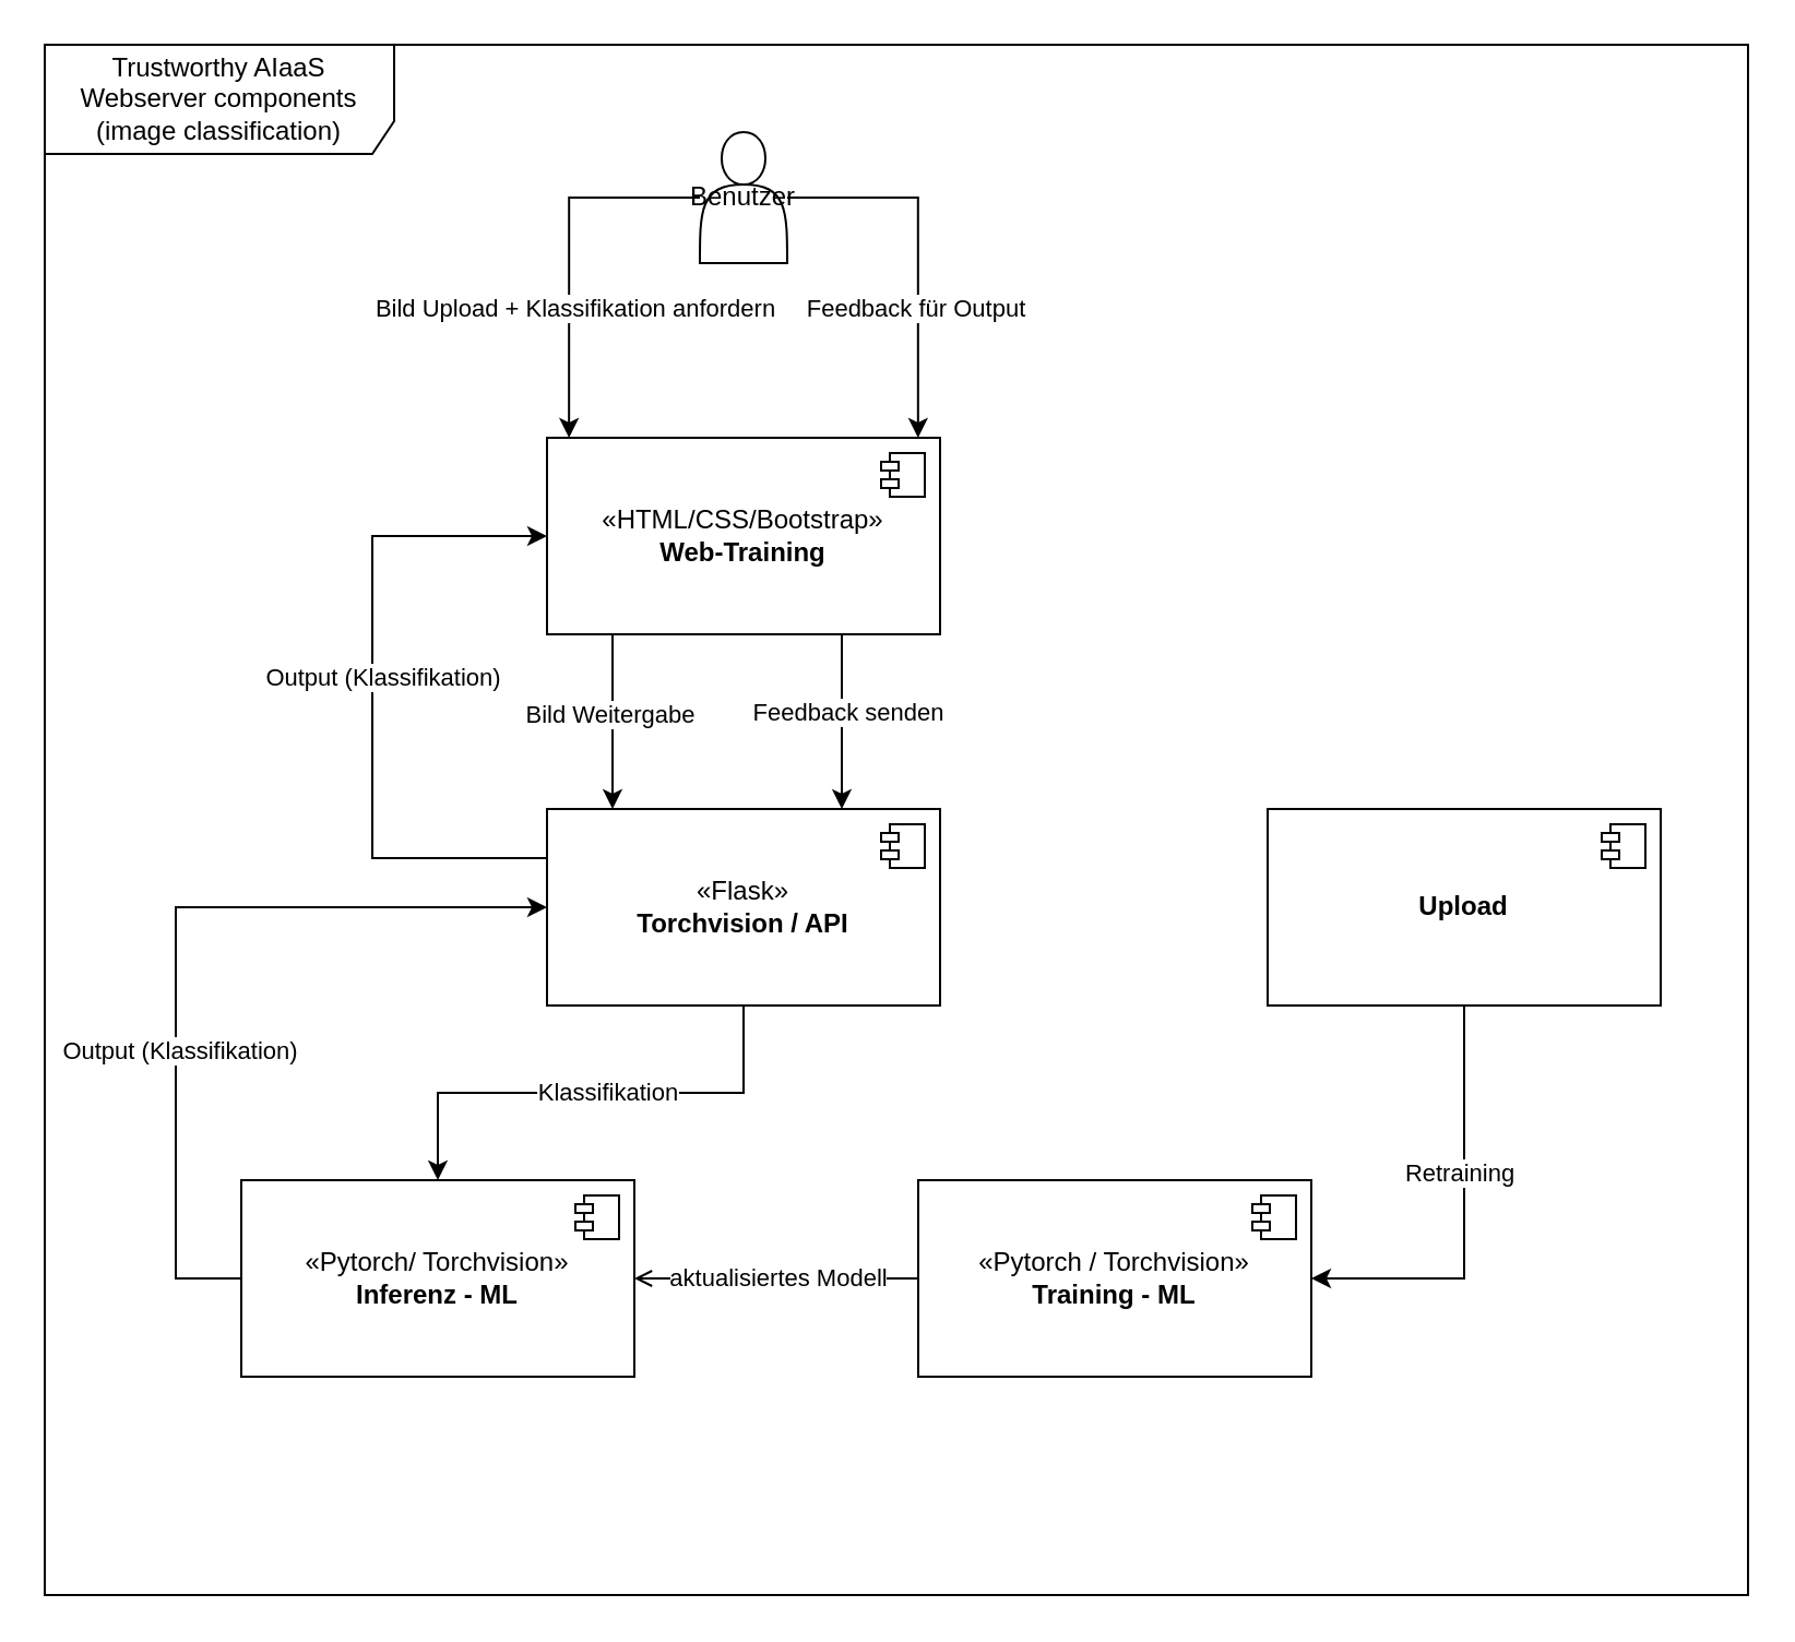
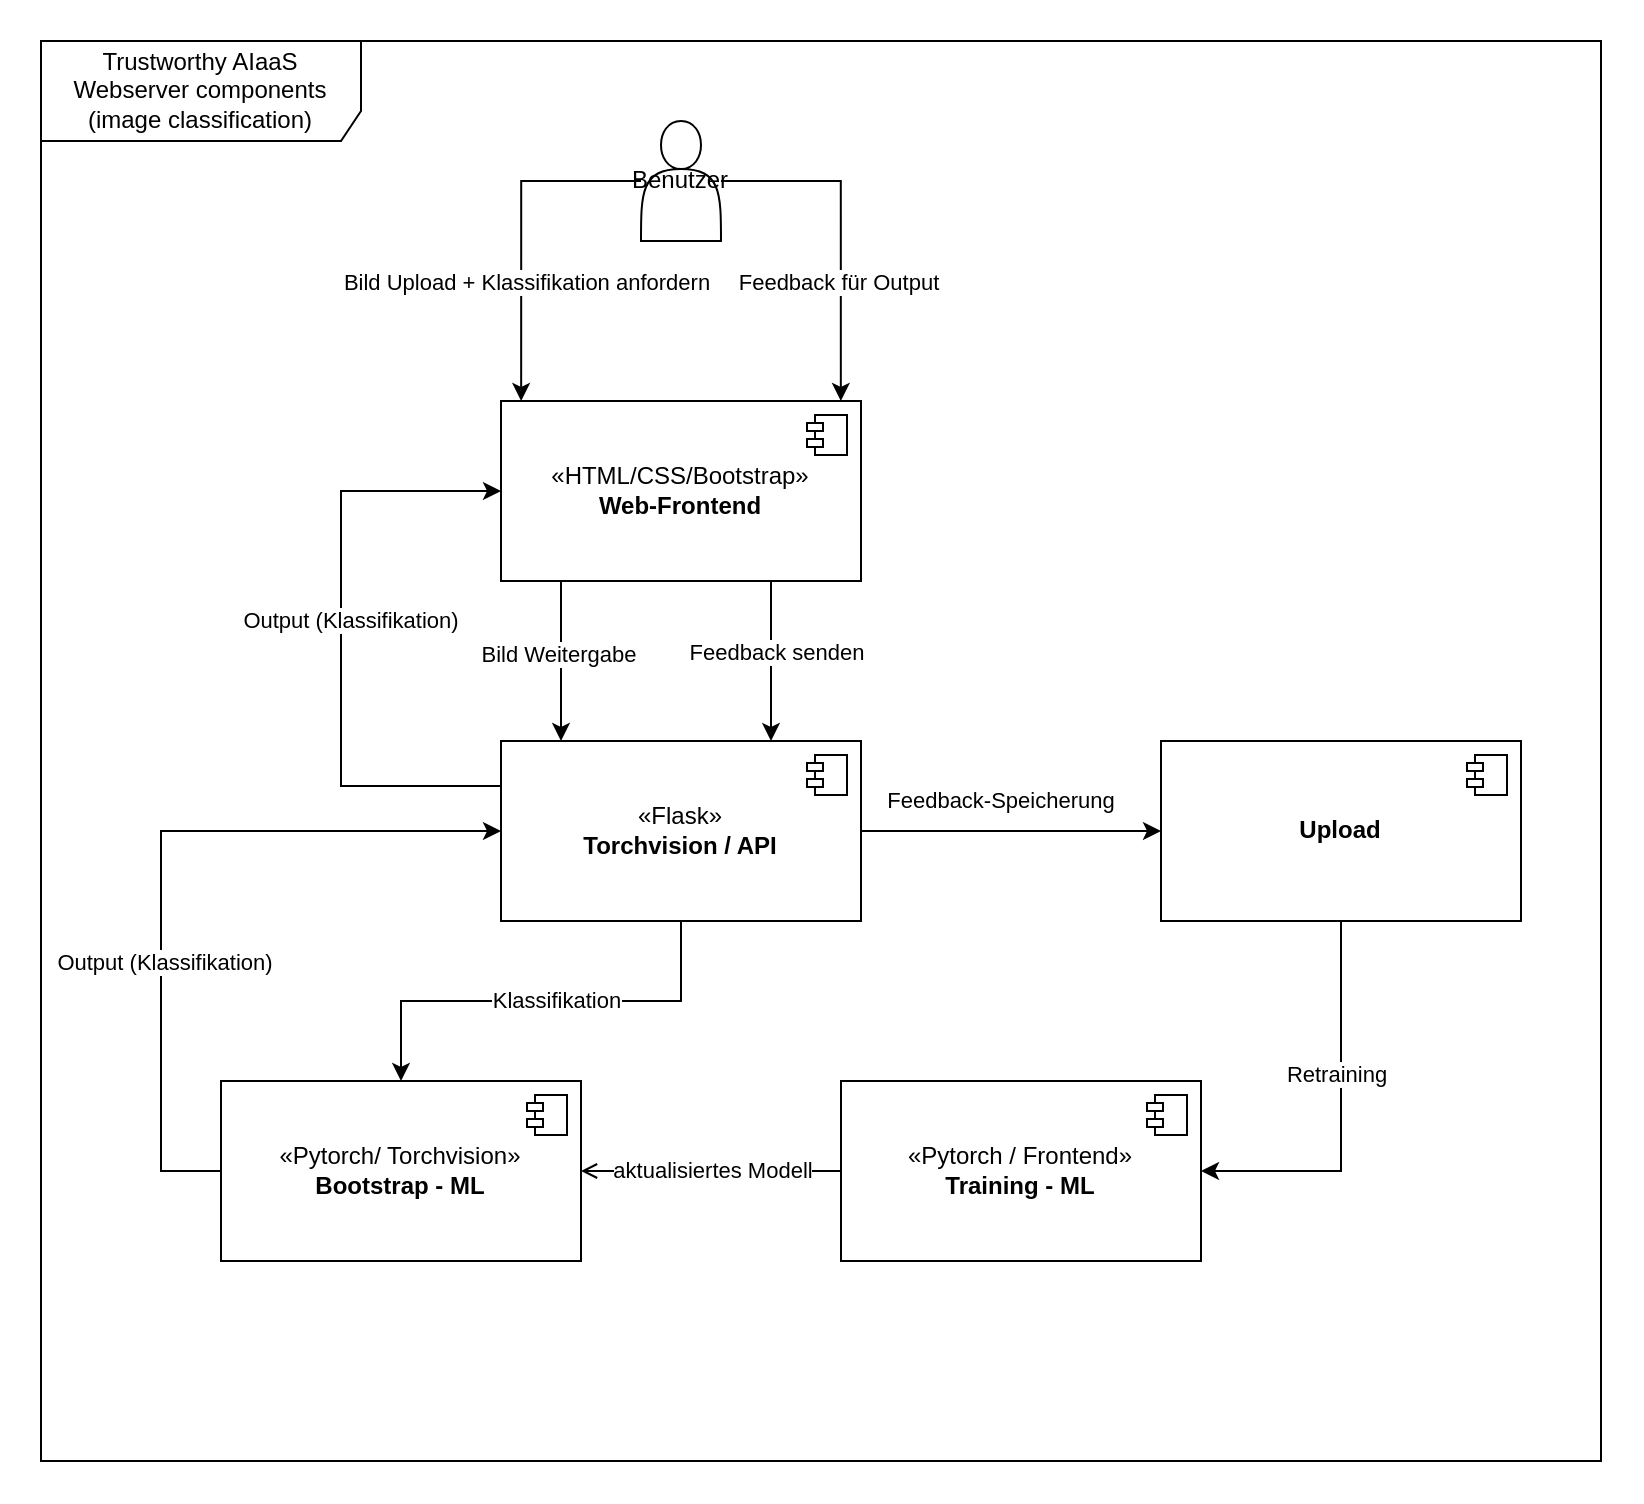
  <mxCell id="0" />
  <mxCell id="1" parent="0" />
  <mxCell id="2" value="Trustworthy AIaaS Webserver components (image classification)" style="shape=umlFrame;whiteSpace=wrap;html=1;pointerEvents=0;recursiveResize=0;container=1;collapsible=0;width=160;height=50;" parent="1" vertex="1"><mxGeometry x="20" y="20" width="780" height="710" as="geometry" /></mxCell>
  <mxCell id="3" value="&lt;div&gt;&lt;br&gt;&lt;/div&gt;" style="edgeStyle=orthogonalEdgeStyle;rounded=0;orthogonalLoop=1;jettySize=auto;html=1;entryX=0.056;entryY=0;entryDx=0;entryDy=0;entryPerimeter=0;" parent="2" source="5" target="10" edge="1"><mxGeometry x="0.158" relative="1" as="geometry"><mxPoint x="240" y="160" as="targetPoint" /><Array as="points"><mxPoint x="240" y="70" /></Array><mxPoint as="offset" /></mxGeometry></mxCell>
  <mxCell id="4" value="Bild Upload + Klassifikation anfordern" style="edgeLabel;html=1;align=center;verticalAlign=middle;resizable=0;points=[];" parent="3" vertex="1" connectable="0"><mxGeometry x="0.154" y="2" relative="1" as="geometry"><mxPoint y="12" as="offset" /></mxGeometry></mxCell>
  <mxCell id="5" value="Benutzer" style="shape=actor;whiteSpace=wrap;html=1;" parent="2" vertex="1"><mxGeometry x="300" y="40" width="40" height="60" as="geometry" /></mxCell>
  <mxCell id="6" value="" style="edgeStyle=orthogonalEdgeStyle;rounded=0;orthogonalLoop=1;jettySize=auto;html=1;" parent="2" source="10" target="17" edge="1"><mxGeometry relative="1" as="geometry"><Array as="points"><mxPoint x="260" y="300" /><mxPoint x="260" y="300" /></Array></mxGeometry></mxCell>
  <mxCell id="7" value="Bild Weitergabe" style="edgeLabel;html=1;align=center;verticalAlign=middle;resizable=0;points=[];" parent="6" vertex="1" connectable="0"><mxGeometry x="-0.089" y="-2" relative="1" as="geometry"><mxPoint as="offset" /></mxGeometry></mxCell>
  <mxCell id="8" style="edgeStyle=orthogonalEdgeStyle;rounded=0;orthogonalLoop=1;jettySize=auto;html=1;exitX=0.75;exitY=1;exitDx=0;exitDy=0;entryX=0.75;entryY=0;entryDx=0;entryDy=0;" parent="2" source="10" target="17" edge="1"><mxGeometry relative="1" as="geometry" /></mxCell>
  <mxCell id="9" value="Feedback senden" style="edgeLabel;html=1;align=center;verticalAlign=middle;resizable=0;points=[];" parent="8" vertex="1" connectable="0"><mxGeometry x="-0.115" y="2" relative="1" as="geometry"><mxPoint as="offset" /></mxGeometry></mxCell>
- <mxCell id="10" value="«HTML/CSS/Bootstrap»&lt;br&gt;&lt;b&gt;Web-Training&lt;/b&gt;" style="html=1;dropTarget=0;whiteSpace=wrap;" parent="2" vertex="1"><mxGeometry x="230" y="180" width="180" height="90" as="geometry" /></mxCell>
+ <mxCell id="10" value="«HTML/CSS/Bootstrap»&lt;br&gt;&lt;b&gt;Web-Frontend&lt;/b&gt;" style="html=1;dropTarget=0;whiteSpace=wrap;" parent="2" vertex="1"><mxGeometry x="230" y="180" width="180" height="90" as="geometry" /></mxCell>
  <mxCell id="11" value="" style="shape=module;jettyWidth=8;jettyHeight=4;" parent="10" vertex="1"><mxGeometry x="1" width="20" height="20" relative="1" as="geometry"><mxPoint x="-27" y="7" as="offset" /></mxGeometry></mxCell>
  <mxCell id="12" value="" style="edgeStyle=orthogonalEdgeStyle;rounded=0;orthogonalLoop=1;jettySize=auto;html=1;" parent="2" source="17" target="21" edge="1"><mxGeometry relative="1" as="geometry" /></mxCell>
  <mxCell id="13" value="Klassifikation" style="edgeLabel;html=1;align=center;verticalAlign=middle;resizable=0;points=[];" parent="12" vertex="1" connectable="0"><mxGeometry x="-0.06" y="-1" relative="1" as="geometry"><mxPoint as="offset" /></mxGeometry></mxCell>
+ <mxCell id="14" value="Feedback-Speicherung" style="edgeStyle=orthogonalEdgeStyle;rounded=0;orthogonalLoop=1;jettySize=auto;html=1;entryX=0;entryY=0.5;entryDx=0;entryDy=0;" parent="2" source="17" target="25" edge="1"><mxGeometry x="-0.067" y="15" relative="1" as="geometry"><mxPoint as="offset" /></mxGeometry></mxCell>
  <mxCell id="15" style="edgeStyle=orthogonalEdgeStyle;rounded=0;orthogonalLoop=1;jettySize=auto;html=1;exitX=0;exitY=0.25;exitDx=0;exitDy=0;entryX=0;entryY=0.5;entryDx=0;entryDy=0;" parent="2" source="17" target="10" edge="1"><mxGeometry relative="1" as="geometry"><Array as="points"><mxPoint x="150" y="373" /><mxPoint x="150" y="225" /></Array></mxGeometry></mxCell>
  <mxCell id="16" value="Output (Klassifikation)" style="edgeLabel;html=1;align=center;verticalAlign=middle;resizable=0;points=[];" parent="15" vertex="1" connectable="0"><mxGeometry x="0.267" y="-4" relative="1" as="geometry"><mxPoint y="32" as="offset" /></mxGeometry></mxCell>
  <mxCell id="17" value="«Flask»&lt;br&gt;&lt;b&gt;Torchvision / API&lt;/b&gt;" style="html=1;dropTarget=0;whiteSpace=wrap;" parent="2" vertex="1"><mxGeometry x="230" y="350" width="180" height="90" as="geometry" /></mxCell>
  <mxCell id="18" value="" style="shape=module;jettyWidth=8;jettyHeight=4;" parent="17" vertex="1"><mxGeometry x="1" width="20" height="20" relative="1" as="geometry"><mxPoint x="-27" y="7" as="offset" /></mxGeometry></mxCell>
  <mxCell id="19" style="edgeStyle=orthogonalEdgeStyle;rounded=0;orthogonalLoop=1;jettySize=auto;html=1;entryX=0;entryY=0.5;entryDx=0;entryDy=0;" parent="2" source="21" target="17" edge="1"><mxGeometry relative="1" as="geometry"><Array as="points"><mxPoint x="60" y="565" /><mxPoint x="60" y="395" /></Array></mxGeometry></mxCell>
  <mxCell id="20" value="Output (Klassifikation)" style="edgeLabel;html=1;align=center;verticalAlign=middle;resizable=0;points=[];" parent="19" vertex="1" connectable="0"><mxGeometry x="-0.27" y="-1" relative="1" as="geometry"><mxPoint as="offset" /></mxGeometry></mxCell>
- <mxCell id="21" value="«Pytorch/ Torchvision»&lt;br&gt;&lt;b&gt;Inferenz - ML&lt;/b&gt;" style="html=1;dropTarget=0;whiteSpace=wrap;" parent="2" vertex="1"><mxGeometry x="90" y="520" width="180" height="90" as="geometry" /></mxCell>
+ <mxCell id="21" value="«Pytorch/ Torchvision»&lt;br&gt;&lt;b&gt;Bootstrap - ML&lt;/b&gt;" style="html=1;dropTarget=0;whiteSpace=wrap;" parent="2" vertex="1"><mxGeometry x="90" y="520" width="180" height="90" as="geometry" /></mxCell>
  <mxCell id="22" value="" style="shape=module;jettyWidth=8;jettyHeight=4;" parent="21" vertex="1"><mxGeometry x="1" width="20" height="20" relative="1" as="geometry"><mxPoint x="-27" y="7" as="offset" /></mxGeometry></mxCell>
  <mxCell id="23" style="edgeStyle=orthogonalEdgeStyle;rounded=0;orthogonalLoop=1;jettySize=auto;html=1;entryX=1;entryY=0.5;entryDx=0;entryDy=0;" parent="2" source="25" target="29" edge="1"><mxGeometry relative="1" as="geometry" /></mxCell>
  <mxCell id="24" value="Retraining" style="edgeLabel;html=1;align=center;verticalAlign=middle;resizable=0;points=[];" parent="23" vertex="1" connectable="0"><mxGeometry x="-0.222" y="-3" relative="1" as="geometry"><mxPoint as="offset" /></mxGeometry></mxCell>
  <mxCell id="25" value="&lt;b&gt;Upload&lt;/b&gt;" style="html=1;dropTarget=0;whiteSpace=wrap;" parent="2" vertex="1"><mxGeometry x="560" y="350" width="180" height="90" as="geometry" /></mxCell>
  <mxCell id="26" value="" style="shape=module;jettyWidth=8;jettyHeight=4;" parent="25" vertex="1"><mxGeometry x="1" width="20" height="20" relative="1" as="geometry"><mxPoint x="-27" y="7" as="offset" /></mxGeometry></mxCell>
  <mxCell id="27" style="edgeStyle=orthogonalEdgeStyle;rounded=0;orthogonalLoop=1;jettySize=auto;html=1;entryX=1;entryY=0.5;entryDx=0;entryDy=0;endArrow=open;" parent="2" source="29" target="21" edge="1"><mxGeometry relative="1" as="geometry" /></mxCell>
  <mxCell id="28" value="aktualisiertes Modell" style="edgeLabel;html=1;align=center;verticalAlign=middle;resizable=0;points=[];" parent="27" vertex="1" connectable="0"><mxGeometry x="-0.007" y="-1" relative="1" as="geometry"><mxPoint as="offset" /></mxGeometry></mxCell>
- <mxCell id="29" value="«Pytorch / Torchvision»&lt;br&gt;&lt;b&gt;Training - ML&lt;/b&gt;" style="html=1;dropTarget=0;whiteSpace=wrap;" parent="2" vertex="1"><mxGeometry x="400" y="520" width="180" height="90" as="geometry" /></mxCell>
+ <mxCell id="29" value="«Pytorch / Frontend»&lt;br&gt;&lt;b&gt;Training - ML&lt;/b&gt;" style="html=1;dropTarget=0;whiteSpace=wrap;" parent="2" vertex="1"><mxGeometry x="400" y="520" width="180" height="90" as="geometry" /></mxCell>
  <mxCell id="30" value="" style="shape=module;jettyWidth=8;jettyHeight=4;" parent="29" vertex="1"><mxGeometry x="1" width="20" height="20" relative="1" as="geometry"><mxPoint x="-27" y="7" as="offset" /></mxGeometry></mxCell>
  <mxCell id="31" style="edgeStyle=orthogonalEdgeStyle;rounded=0;orthogonalLoop=1;jettySize=auto;html=1;entryX=0.944;entryY=0;entryDx=0;entryDy=0;entryPerimeter=0;" parent="2" source="5" target="10" edge="1"><mxGeometry relative="1" as="geometry"><Array as="points"><mxPoint x="400" y="70" /></Array></mxGeometry></mxCell>
  <mxCell id="32" value="Feedback für Output" style="edgeLabel;html=1;align=center;verticalAlign=middle;resizable=0;points=[];" parent="31" vertex="1" connectable="0"><mxGeometry x="0.143" y="-1" relative="1" as="geometry"><mxPoint y="13" as="offset" /></mxGeometry></mxCell>
